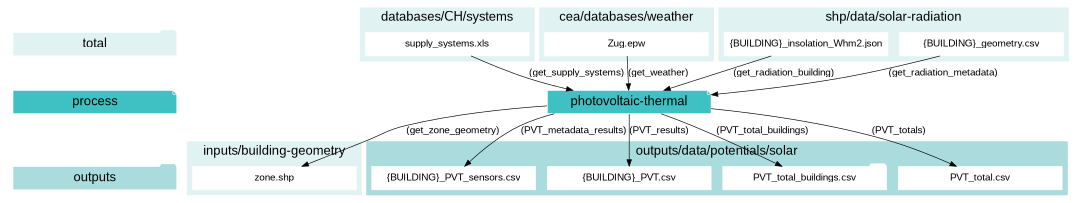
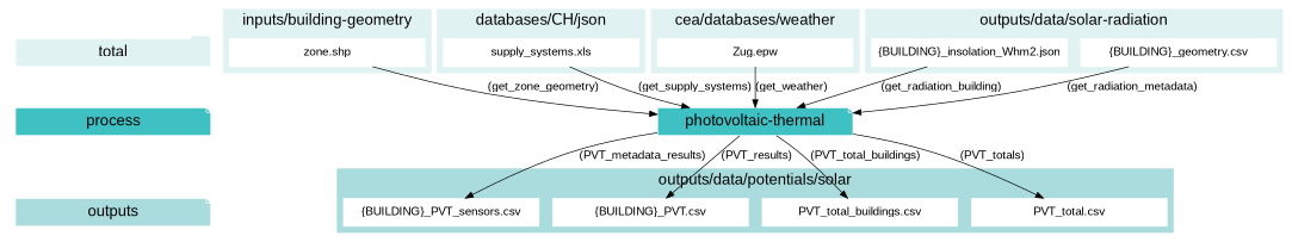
  digraph {
    fontname=arial
    newrank=true
    rankdir=TB
    node [color=white fixedsize=true fontname=arial fontsize=15 shape=box style=filled]
    edge [fontname=arial fontsize=15]
    process [fillcolor="#3FC0C2" fontsize=20 shape=note width=3.503]
-   outputs [fillcolor="#aadcdd" fontsize=20 shape=folder width=3.503]
+   outputs [fillcolor="#aadcdd" fontsize=20 shape=note width=3.503]
    n3 [fillcolor="#E1F2F2" fontsize=20 label=total shape=folder width=3.503]
    "zone.shp" [width=3.503]
    "supply_systems.xls" [width=3.503]
    "Zug.epw" [width=3.503]
    "{BUILDING}_PVT_sensors.csv" [width=3.503]
    "{BUILDING}_PVT.csv" [width=3.503]
-   "PVT_total_buildings.csv" [shape=folder width=3.503]
+   "PVT_total_buildings.csv" [width=3.503]
    "PVT_total.csv" [width=3.503]
    "{BUILDING}_insolation_Whm2.json" [width=3.503]
    "{BUILDING}_geometry.csv" [width=3.503]
    "photovoltaic-thermal" [fillcolor="#3FC0C2" fontsize=20 shape=note width=3.503]
    subgraph cluster_1 {
      fontsize=25
      style=invis
      process
      outputs
      n3
    }
    subgraph cluster_2 {
      color="#E1F2F2"
      fontsize=20
      label="inputs/building-geometry"
      rank=same
      style=filled
      "zone.shp"
    }
    subgraph cluster_3 {
      color="#E1F2F2"
      fontsize=20
      label="cea/databases/weather"
      rank=same
      style=filled
      "Zug.epw"
    }
    subgraph cluster_4 {
      color="#E1F2F2"
      fontsize=20
-     label="databases/CH/systems"
+     label="databases/CH/json"
      rank=same
      style=filled
      "supply_systems.xls"
    }
    subgraph cluster_5 {
      color="#aadcdd"
      fontsize=20
      label="outputs/data/potentials/solar"
      rank=same
      style=filled
      "{BUILDING}_PVT_sensors.csv"
      "{BUILDING}_PVT.csv"
      "PVT_total_buildings.csv"
      "PVT_total.csv"
    }
    subgraph cluster_6 {
      color="#E1F2F2"
      fontsize=20
-     label="shp/data/solar-radiation"
+     label="outputs/data/solar-radiation"
      rank=same
      style=filled
      "{BUILDING}_insolation_Whm2.json"
      "{BUILDING}_geometry.csv"
    }
    process -> outputs [style=invis]
    n3 -> process [style=invis]
-   "photovoltaic-thermal" -> "zone.shp" [label="(get_zone_geometry)"]
+   "zone.shp" -> "photovoltaic-thermal" [label="(get_zone_geometry)"]
    "supply_systems.xls" -> "photovoltaic-thermal" [label="(get_supply_systems)"]
    "Zug.epw" -> "photovoltaic-thermal" [label="(get_weather)"]
    "{BUILDING}_insolation_Whm2.json" -> "photovoltaic-thermal" [label="(get_radiation_building)"]
    "{BUILDING}_geometry.csv" -> "photovoltaic-thermal" [label="(get_radiation_metadata)"]
    "photovoltaic-thermal" -> "{BUILDING}_PVT_sensors.csv" [label="(PVT_metadata_results)"]
    "photovoltaic-thermal" -> "{BUILDING}_PVT.csv" [label="(PVT_results)"]
    "photovoltaic-thermal" -> "PVT_total_buildings.csv" [label="(PVT_total_buildings)"]
    "photovoltaic-thermal" -> "PVT_total.csv" [label="(PVT_totals)"]
  }
